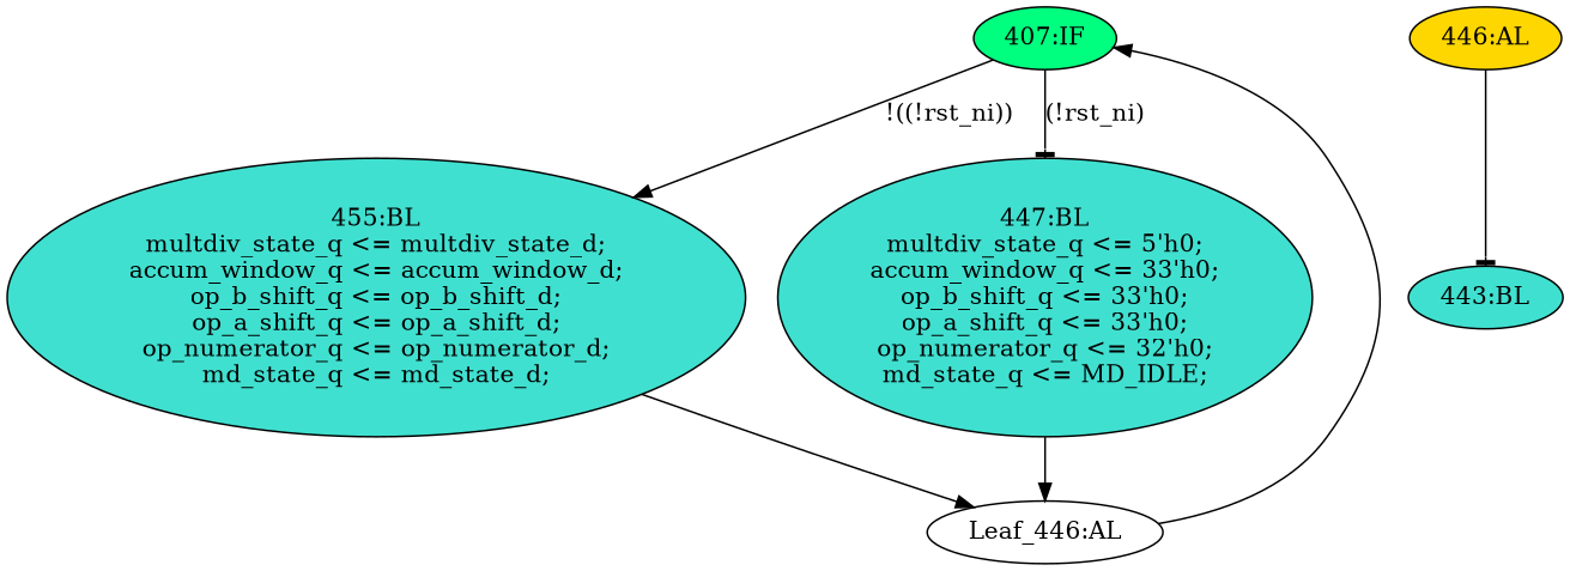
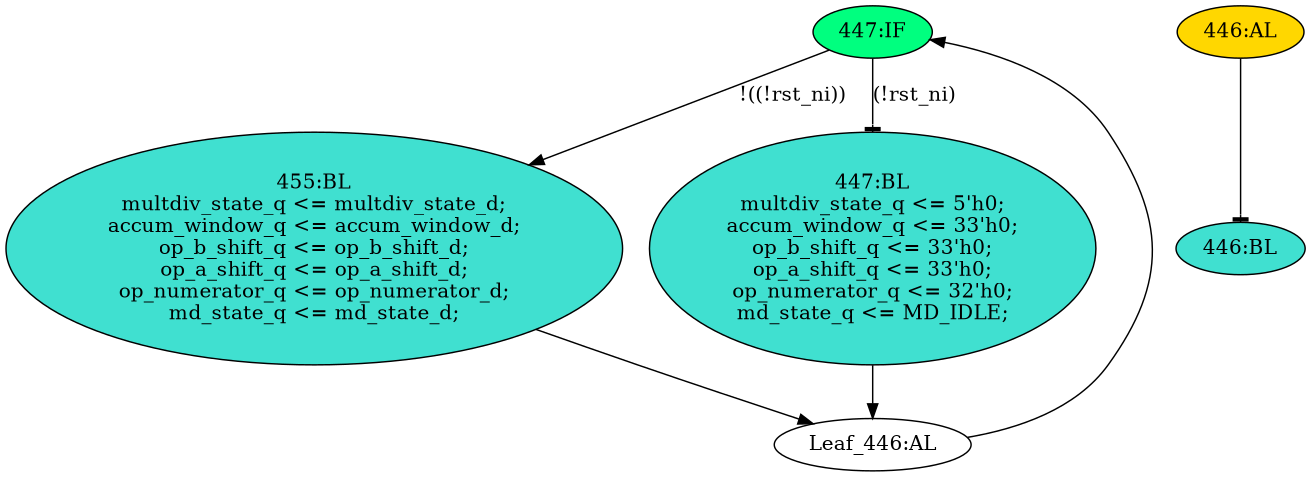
  strict digraph {
    node [fillcolor=turquoise statements="[]" style=filled typ=Block]
    edge [arrowhead=normal cond="[]" lineno=None]
-   n1 [ast="<pyverilog.vparser.ast.IfStatement object at 0x7f65ee9861d0>" fillcolor=springgreen label="407:IF" typ=IfStatement]
+   n1 [ast="<pyverilog.vparser.ast.IfStatement object at 0x7f65ee9861d0>" fillcolor=springgreen label="447:IF" typ=IfStatement]
    n2 [ast="<pyverilog.vparser.ast.Block object at 0x7f65ee986250>" label="455:BL\nmultdiv_state_q <= multdiv_state_d;\naccum_window_q <= accum_window_d;\nop_b_shift_q <= op_b_shift_d;\nop_a_shift_q <= op_a_shift_d;\nop_numerator_q <= op_numerator_d;\nmd_state_q <= md_state_d;" statements="[<pyverilog.vparser.ast.NonblockingSubstitution object at 0x7f65ee986290>, <pyverilog.vparser.ast.NonblockingSubstitution object at 0x7f65ee986490>, <pyverilog.vparser.ast.NonblockingSubstitution object at 0x7f65ee986650>, <pyverilog.vparser.ast.NonblockingSubstitution object at 0x7f65ee986810>, <pyverilog.vparser.ast.NonblockingSubstitution object at 0x7f65ee9869d0>, <pyverilog.vparser.ast.NonblockingSubstitution object at 0x7f65ee986b90>]"]
    n3 [ast="<pyverilog.vparser.ast.Block object at 0x7f65ee986d10>" label="447:BL\nmultdiv_state_q <= 5'h0;\naccum_window_q <= 33'h0;\nop_b_shift_q <= 33'h0;\nop_a_shift_q <= 33'h0;\nop_numerator_q <= 32'h0;\nmd_state_q <= MD_IDLE;" statements="[<pyverilog.vparser.ast.NonblockingSubstitution object at 0x7f65ee986d50>, <pyverilog.vparser.ast.NonblockingSubstitution object at 0x7f65ee986ed0>, <pyverilog.vparser.ast.NonblockingSubstitution object at 0x7f65ee994090>, <pyverilog.vparser.ast.NonblockingSubstitution object at 0x7f65ee994210>, <pyverilog.vparser.ast.NonblockingSubstitution object at 0x7f65ee994390>, <pyverilog.vparser.ast.NonblockingSubstitution object at 0x7f65ee994510>]"]
    n4 [def_var="['accum_window_q', 'md_state_q', 'op_b_shift_q', 'op_a_shift_q', 'multdiv_state_q', 'op_numerator_q']" label="Leaf_446:AL" fillcolor="" statements="" style="" typ=""]
-   n5 [ast="<pyverilog.vparser.ast.Block object at 0x7f65ee994850>" label="443:BL"]
+   n5 [ast="<pyverilog.vparser.ast.Block object at 0x7f65ee994850>" label="446:BL"]
    n6 [ast="<pyverilog.vparser.ast.Always object at 0x7f65ee9946d0>" clk_sens=True fillcolor=gold label="446:AL" sens="['clk_i', 'rst_ni']" typ=Always use_var="['op_numerator_d', 'multdiv_state_d', 'MD_IDLE', 'op_b_shift_d', 'rst_ni', 'md_state_d', 'accum_window_d', 'op_a_shift_d']"]
    n1 -> n2 [cond="['rst_ni']" label="!((!rst_ni))" lineno=447]
    n1 -> n3 [arrowhead=tee cond="['rst_ni']" label="(!rst_ni)" lineno=447]
    n2 -> n4
    n3 -> n4
    n4 -> n1
    n6 -> n5 [arrowhead=tee]
  }
